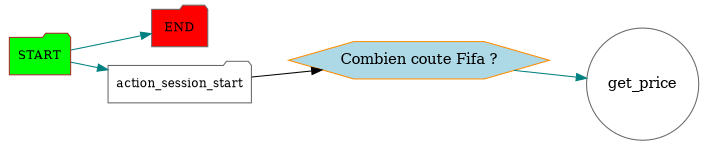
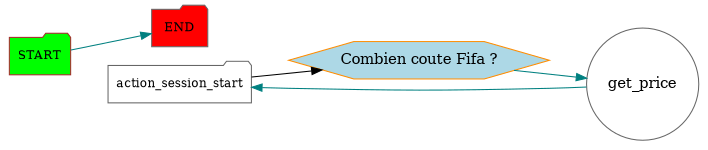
  digraph {
    rankdir=LR
    node [color=gray40 fontsize=12 shape=folder style=filled]
    edge [color=teal]
    n1 [color=brown fillcolor=green label=START]
    n2 [fillcolor=red label=END]
    n3 [label=action_session_start style=""]
    n4 [color=darkorange fillcolor=lightblue label="Combien coute Fifa ?" shape=hexagon fontsize=""]
    n5 [label=get_price shape=circle fontsize="" style=""]
    n1 -> n2
-   n1 -> n3
+   n5 -> n3
    n3 -> n4 [color=black]
    n4 -> n5
  }
